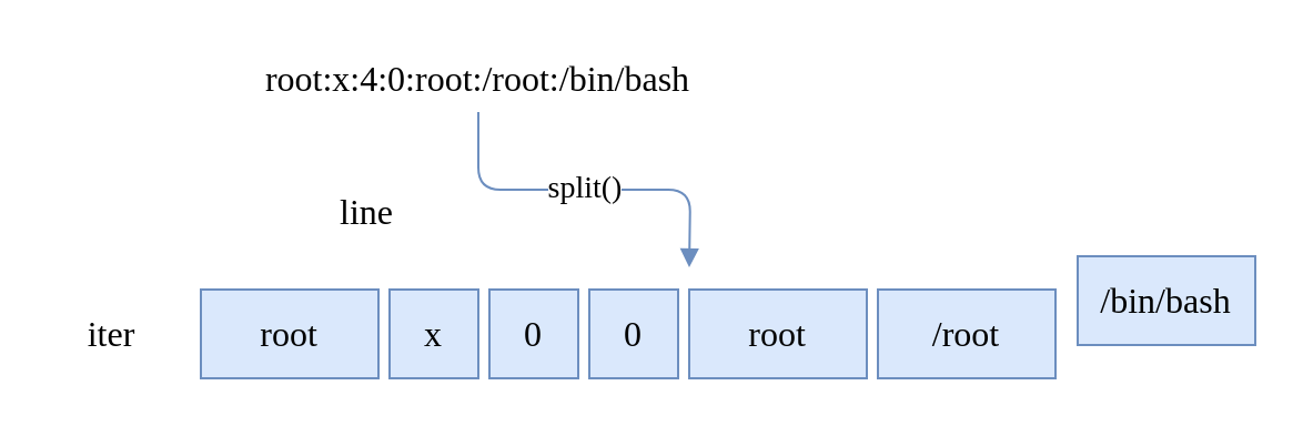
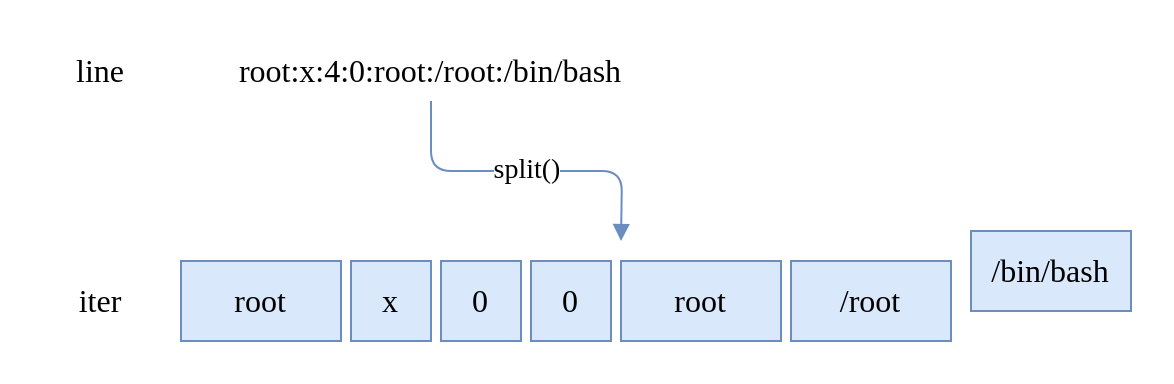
  <mxCell id="0" />
  <mxCell id="1" parent="0" />
  <mxCell id="2" value="root" style="rounded=0;whiteSpace=wrap;html=1;shadow=0;strokeColor=#6c8ebf;strokeWidth=1;fontFamily=Ubuntu;fontSize=16;fontStyle=0;fillColor=#dae8fc;" vertex="1" parent="1"><mxGeometry x="90" y="130" width="80" height="40" as="geometry" /></mxCell>
  <mxCell id="3" value="x" style="rounded=0;whiteSpace=wrap;html=1;shadow=0;strokeColor=#6c8ebf;strokeWidth=1;fontFamily=Ubuntu;fontSize=16;fontStyle=0;fillColor=#dae8fc;" vertex="1" parent="1"><mxGeometry x="175" y="130" width="40" height="40" as="geometry" /></mxCell>
  <mxCell id="4" value="0" style="rounded=0;whiteSpace=wrap;html=1;shadow=0;strokeColor=#6c8ebf;strokeWidth=1;fontFamily=Ubuntu;fontSize=16;fontStyle=0;fillColor=#dae8fc;" vertex="1" parent="1"><mxGeometry x="220" y="130" width="40" height="40" as="geometry" /></mxCell>
  <mxCell id="5" value="0" style="rounded=0;whiteSpace=wrap;html=1;shadow=0;strokeColor=#6c8ebf;strokeWidth=1;fontFamily=Ubuntu;fontSize=16;fontStyle=0;fillColor=#dae8fc;" vertex="1" parent="1"><mxGeometry x="265" y="130" width="40" height="40" as="geometry" /></mxCell>
  <mxCell id="6" value="root" style="rounded=0;whiteSpace=wrap;html=1;shadow=0;strokeColor=#6c8ebf;strokeWidth=1;fontFamily=Ubuntu;fontSize=16;fontStyle=0;fillColor=#dae8fc;" vertex="1" parent="1"><mxGeometry x="310" y="130" width="80" height="40" as="geometry" /></mxCell>
  <mxCell id="7" value="/root" style="rounded=0;whiteSpace=wrap;html=1;shadow=0;strokeColor=#6c8ebf;strokeWidth=1;fontFamily=Ubuntu;fontSize=16;fontStyle=0;fillColor=#dae8fc;" vertex="1" parent="1"><mxGeometry x="395" y="130" width="80" height="40" as="geometry" /></mxCell>
  <mxCell id="8" value="/bin/bash" style="rounded=0;whiteSpace=wrap;html=1;shadow=0;strokeColor=#6c8ebf;strokeWidth=1;fontFamily=Ubuntu;fontSize=16;fontStyle=0;fillColor=#dae8fc;" vertex="1" parent="1"><mxGeometry x="485" y="115" width="80" height="40" as="geometry" /></mxCell>
  <mxCell id="9" value="split()" style="edgeStyle=orthogonalEdgeStyle;rounded=1;orthogonalLoop=1;jettySize=auto;html=1;shadow=0;strokeColor=#6c8ebf;strokeWidth=1;fontFamily=Ubuntu;fontSize=14;fontStyle=0;endArrow=block;endFill=1;fillColor=#dae8fc;" edge="1" parent="1" source="10"><mxGeometry relative="1" as="geometry"><mxPoint x="310" y="120" as="targetPoint" /></mxGeometry></mxCell>
  <mxCell id="10" value="root:x:4:0:root:/root:/bin/bash" style="text;html=1;align=center;verticalAlign=middle;whiteSpace=wrap;rounded=0;fontFamily=Ubuntu;fontSize=16;fontStyle=0;" vertex="1" parent="1"><mxGeometry x="90" y="20" width="250" height="30" as="geometry" /></mxCell>
- <mxCell id="11" value="line" style="text;html=1;align=center;verticalAlign=middle;whiteSpace=wrap;rounded=0;fontFamily=Ubuntu;fontSize=16;fontStyle=0;" vertex="1" parent="1"><mxGeometry x="135" y="80" width="60" height="30" as="geometry" /></mxCell>
+ <mxCell id="11" value="line" style="text;html=1;align=center;verticalAlign=middle;whiteSpace=wrap;rounded=0;fontFamily=Ubuntu;fontSize=16;fontStyle=0;" vertex="1" parent="1"><mxGeometry x="20" y="20" width="60" height="30" as="geometry" /></mxCell>
  <mxCell id="12" value="iter" style="text;html=1;align=center;verticalAlign=middle;whiteSpace=wrap;rounded=0;fontFamily=Ubuntu;fontSize=16;fontStyle=0;" vertex="1" parent="1"><mxGeometry x="20" y="135" width="60" height="30" as="geometry" /></mxCell>
